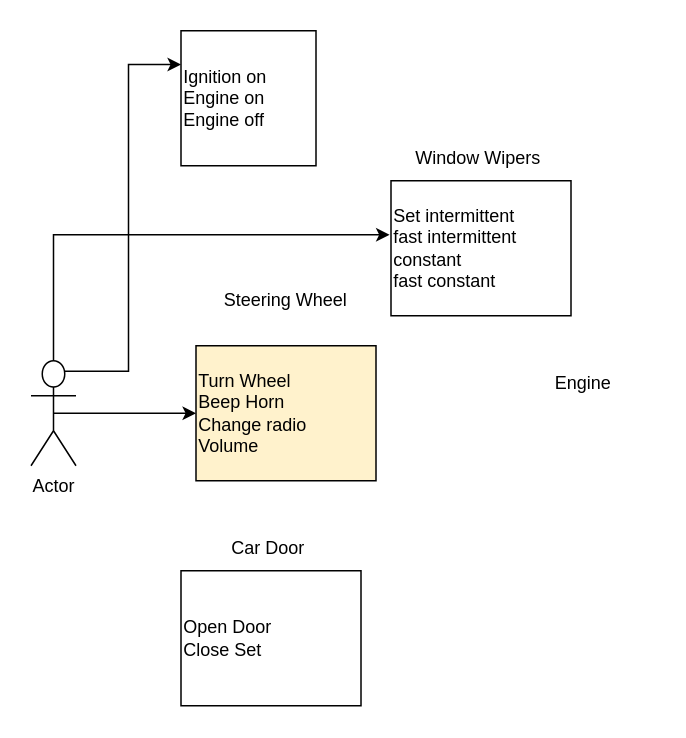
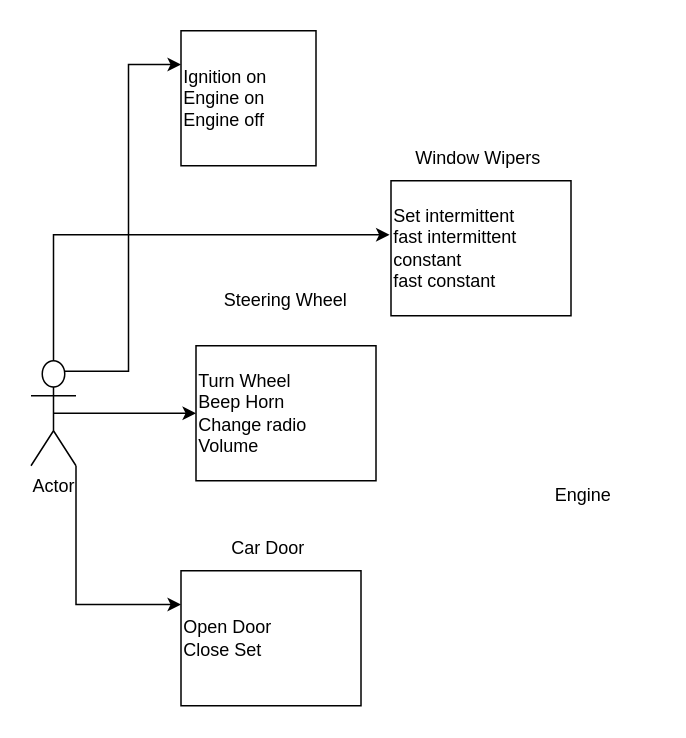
  <mxCell id="0" />
  <mxCell id="1" parent="0" />
  <mxCell id="2" style="edgeStyle=orthogonalEdgeStyle;rounded=0;orthogonalLoop=1;jettySize=auto;html=1;exitX=0.5;exitY=0.5;exitDx=0;exitDy=0;exitPerimeter=0;entryX=0;entryY=0.5;entryDx=0;entryDy=0;" edge="1" parent="1" source="6" target="7"><mxGeometry relative="1" as="geometry" /></mxCell>
+ <mxCell id="3" style="edgeStyle=orthogonalEdgeStyle;rounded=0;orthogonalLoop=1;jettySize=auto;html=1;exitX=1;exitY=1;exitDx=0;exitDy=0;exitPerimeter=0;entryX=0;entryY=0.25;entryDx=0;entryDy=0;" edge="1" parent="1" source="6" target="9"><mxGeometry relative="1" as="geometry" /></mxCell>
  <mxCell id="4" style="edgeStyle=orthogonalEdgeStyle;rounded=0;orthogonalLoop=1;jettySize=auto;html=1;exitX=0.5;exitY=0;exitDx=0;exitDy=0;exitPerimeter=0;entryX=-0.008;entryY=0.4;entryDx=0;entryDy=0;entryPerimeter=0;" edge="1" parent="1" source="6" target="11"><mxGeometry relative="1" as="geometry" /></mxCell>
  <mxCell id="5" style="edgeStyle=orthogonalEdgeStyle;rounded=0;orthogonalLoop=1;jettySize=auto;html=1;exitX=0.25;exitY=0.1;exitDx=0;exitDy=0;exitPerimeter=0;entryX=0;entryY=0.25;entryDx=0;entryDy=0;" edge="1" parent="1" source="6" target="13"><mxGeometry relative="1" as="geometry" /></mxCell>
  <mxCell id="6" value="Actor" style="shape=umlActor;verticalLabelPosition=bottom;verticalAlign=top;html=1;outlineConnect=0;" vertex="1" parent="1"><mxGeometry x="20" y="240" width="30" height="70" as="geometry" /></mxCell>
- <mxCell id="7" value="Turn Wheel&amp;nbsp;&lt;br&gt;Beep Horn&amp;nbsp;&lt;br&gt;Change radio Volume&amp;nbsp;" style="rounded=0;whiteSpace=wrap;html=1;align=left;fillColor=#fff2cc;" vertex="1" parent="1"><mxGeometry x="130" y="230" width="120" height="90" as="geometry" /></mxCell>
+ <mxCell id="7" value="Turn Wheel&amp;nbsp;&lt;br&gt;Beep Horn&amp;nbsp;&lt;br&gt;Change radio Volume&amp;nbsp;" style="rounded=0;whiteSpace=wrap;html=1;align=left;" vertex="1" parent="1"><mxGeometry x="130" y="230" width="120" height="90" as="geometry" /></mxCell>
  <mxCell id="8" value="Steering Wheel" style="text;html=1;strokeColor=none;fillColor=none;align=center;verticalAlign=middle;whiteSpace=wrap;rounded=0;" vertex="1" parent="1"><mxGeometry x="145" y="185" width="90" height="30" as="geometry" /></mxCell>
  <mxCell id="9" value="Open Door&lt;br&gt;Close Set&lt;br&gt;" style="rounded=0;whiteSpace=wrap;html=1;align=left;" vertex="1" parent="1"><mxGeometry x="120" y="380" width="120" height="90" as="geometry" /></mxCell>
  <mxCell id="10" value="Car Door&amp;nbsp;" style="text;html=1;strokeColor=none;fillColor=none;align=center;verticalAlign=middle;whiteSpace=wrap;rounded=0;" vertex="1" parent="1"><mxGeometry x="135" y="350" width="90" height="30" as="geometry" /></mxCell>
  <mxCell id="11" value="Set intermittent&amp;nbsp;&lt;br&gt;fast intermittent&amp;nbsp;&lt;br&gt;constant&amp;nbsp;&lt;br&gt;fast constant&amp;nbsp;&lt;br&gt;" style="rounded=0;whiteSpace=wrap;html=1;align=left;" vertex="1" parent="1"><mxGeometry x="260" y="120" width="120" height="90" as="geometry" /></mxCell>
  <mxCell id="12" value="Window Wipers&amp;nbsp;" style="text;html=1;strokeColor=none;fillColor=none;align=center;verticalAlign=middle;whiteSpace=wrap;rounded=0;" vertex="1" parent="1"><mxGeometry x="275" y="90" width="90" height="30" as="geometry" /></mxCell>
  <mxCell id="13" value="Ignition on&amp;nbsp;&lt;br&gt;Engine on&amp;nbsp;&lt;br&gt;Engine off&amp;nbsp;" style="rounded=0;whiteSpace=wrap;html=1;align=left;" vertex="1" parent="1"><mxGeometry x="120" y="20" width="90" height="90" as="geometry" /></mxCell>
- <mxCell id="14" value="Engine&amp;nbsp;" style="text;html=1;strokeColor=none;fillColor=none;align=center;verticalAlign=middle;whiteSpace=wrap;rounded=0;" vertex="1" parent="1"><mxGeometry x="345" y="240" width="90" height="30" as="geometry" /></mxCell>
+ <mxCell id="14" value="Engine&amp;nbsp;" style="text;html=1;strokeColor=none;fillColor=none;align=center;verticalAlign=middle;whiteSpace=wrap;rounded=0;" vertex="1" parent="1"><mxGeometry x="345" y="315" width="90" height="30" as="geometry" /></mxCell>
